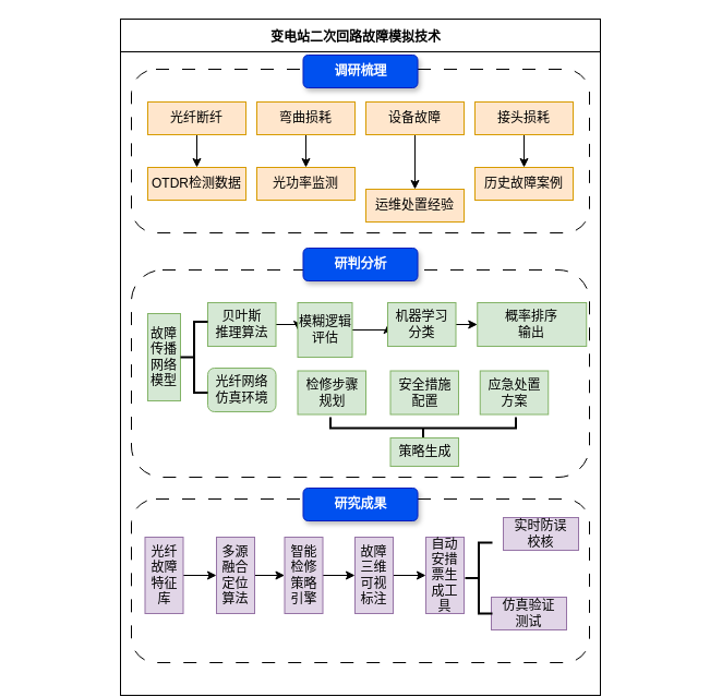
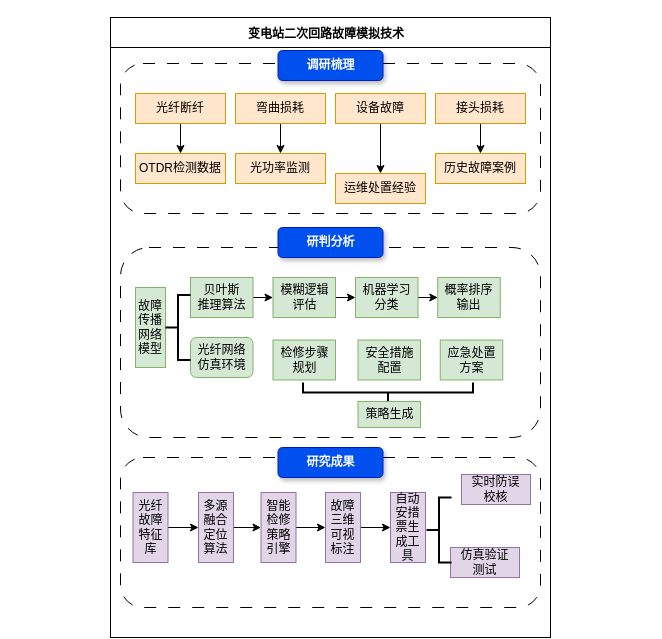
  <mxCell id="0" />
  <mxCell id="1" parent="0" />
  <mxCell id="2" value="" style="rounded=0;whiteSpace=wrap;html=1;rotation=90;glass=0;" vertex="1" parent="1"><mxGeometry x="20" y="107" width="620" height="440" as="geometry" /></mxCell>
  <mxCell id="3" value="" style="endArrow=none;html=1;rounded=0;" edge="1" parent="1"><mxGeometry width="50" height="50" relative="1" as="geometry"><mxPoint x="110" y="47" as="sourcePoint" /><mxPoint x="550" y="47" as="targetPoint" /></mxGeometry></mxCell>
  <mxCell id="4" value="&lt;b&gt;变电站二次回路故障模拟技术&lt;/b&gt;" style="text;whiteSpace=wrap;html=1;" vertex="1" parent="1"><mxGeometry x="246" y="20" width="168" height="30" as="geometry" /></mxCell>
  <mxCell id="5" value="" style="rounded=1;whiteSpace=wrap;html=1;dashed=1;dashPattern=12 12;" vertex="1" parent="1"><mxGeometry x="120" y="63" width="420" height="150" as="geometry" /></mxCell>
  <mxCell id="6" value="&lt;b&gt;调研梳理&lt;/b&gt;" style="whiteSpace=wrap;html=1;rounded=1;glass=0;fillColor=#0050ef;fontColor=#ffffff;strokeColor=#001DBC;shadow=1;gradientColor=none;" vertex="1" parent="1"><mxGeometry x="277.5" y="50" width="105" height="30" as="geometry" /></mxCell>
  <mxCell id="7" style="edgeStyle=orthogonalEdgeStyle;rounded=0;orthogonalLoop=1;jettySize=auto;html=1;exitX=0.5;exitY=1;exitDx=0;exitDy=0;entryX=0.5;entryY=0;entryDx=0;entryDy=0;" edge="1" parent="1" source="8" target="11"><mxGeometry relative="1" as="geometry" /></mxCell>
  <mxCell id="8" value="光纤断纤" style="rounded=0;whiteSpace=wrap;html=1;fillColor=#ffe6cc;strokeColor=#d79b00;" vertex="1" parent="1"><mxGeometry x="135" y="93" width="90" height="30" as="geometry" /></mxCell>
  <mxCell id="9" value="运维处置经验" style="rounded=0;whiteSpace=wrap;html=1;fillColor=#ffe6cc;strokeColor=#d79b00;" vertex="1" parent="1"><mxGeometry x="335" y="173" width="90" height="30" as="geometry" /></mxCell>
  <mxCell id="10" value="光功率监测" style="rounded=0;whiteSpace=wrap;html=1;fillColor=#ffe6cc;strokeColor=#d79b00;" vertex="1" parent="1"><mxGeometry x="235" y="153" width="90" height="30" as="geometry" /></mxCell>
  <mxCell id="11" value="OTDR检测数据" style="rounded=0;whiteSpace=wrap;html=1;fillColor=#ffe6cc;strokeColor=#d79b00;" vertex="1" parent="1"><mxGeometry x="135" y="153" width="90" height="30" as="geometry" /></mxCell>
  <mxCell id="12" style="edgeStyle=orthogonalEdgeStyle;rounded=0;orthogonalLoop=1;jettySize=auto;html=1;exitX=0.5;exitY=1;exitDx=0;exitDy=0;entryX=0.5;entryY=0;entryDx=0;entryDy=0;" edge="1" parent="1" source="13" target="10"><mxGeometry relative="1" as="geometry" /></mxCell>
  <mxCell id="13" value="弯曲损耗" style="rounded=0;whiteSpace=wrap;html=1;fillColor=#ffe6cc;strokeColor=#d79b00;" vertex="1" parent="1"><mxGeometry x="235" y="93" width="90" height="30" as="geometry" /></mxCell>
  <mxCell id="14" style="edgeStyle=orthogonalEdgeStyle;rounded=0;orthogonalLoop=1;jettySize=auto;html=1;exitX=0.5;exitY=1;exitDx=0;exitDy=0;entryX=0.5;entryY=0;entryDx=0;entryDy=0;" edge="1" parent="1" source="15" target="9"><mxGeometry relative="1" as="geometry" /></mxCell>
  <mxCell id="15" value="设备故障" style="rounded=0;whiteSpace=wrap;html=1;fillColor=#ffe6cc;strokeColor=#d79b00;" vertex="1" parent="1"><mxGeometry x="335" y="93" width="90" height="30" as="geometry" /></mxCell>
  <mxCell id="16" style="edgeStyle=orthogonalEdgeStyle;rounded=0;orthogonalLoop=1;jettySize=auto;html=1;exitX=0.5;exitY=1;exitDx=0;exitDy=0;entryX=0.5;entryY=0;entryDx=0;entryDy=0;" edge="1" parent="1" source="17" target="18"><mxGeometry relative="1" as="geometry" /></mxCell>
  <mxCell id="17" value="接头损耗" style="rounded=0;whiteSpace=wrap;html=1;fillColor=#ffe6cc;strokeColor=#d79b00;" vertex="1" parent="1"><mxGeometry x="435" y="93" width="90" height="30" as="geometry" /></mxCell>
  <mxCell id="18" value="历史故障案例" style="rounded=0;whiteSpace=wrap;html=1;fillColor=#ffe6cc;strokeColor=#d79b00;" vertex="1" parent="1"><mxGeometry x="435" y="153" width="90" height="30" as="geometry" /></mxCell>
  <mxCell id="19" value="" style="rounded=1;whiteSpace=wrap;html=1;dashed=1;dashPattern=12 12;" vertex="1" parent="1"><mxGeometry x="120" y="247" width="420" height="190" as="geometry" /></mxCell>
  <mxCell id="20" value="&lt;b&gt;研判分析&lt;/b&gt;" style="whiteSpace=wrap;html=1;rounded=1;glass=0;fillColor=#0050ef;fontColor=#ffffff;strokeColor=#001DBC;shadow=1;gradientColor=none;" vertex="1" parent="1"><mxGeometry x="277.5" y="227" width="105" height="30" as="geometry" /></mxCell>
  <mxCell id="21" value="故障传播网络模型" style="rounded=0;whiteSpace=wrap;html=1;fillColor=#d5e8d4;strokeColor=#82b366;" vertex="1" parent="1"><mxGeometry x="135" y="287" width="30" height="80" as="geometry" /></mxCell>
  <mxCell id="22" value="&lt;div&gt;光纤网络&lt;/div&gt;&lt;div&gt;仿真环境&lt;/div&gt;" style="whiteSpace=wrap;html=1;fillColor=#d5e8d4;strokeColor=#82b366;rounded=1;" vertex="1" parent="1"><mxGeometry x="190" y="337" width="62.5" height="40" as="geometry" /></mxCell>
  <mxCell id="23" style="edgeStyle=orthogonalEdgeStyle;rounded=0;orthogonalLoop=1;jettySize=auto;html=1;exitX=1;exitY=0.5;exitDx=0;exitDy=0;entryX=0;entryY=0.5;entryDx=0;entryDy=0;" edge="1" parent="1" source="24" target="27"><mxGeometry relative="1" as="geometry" /></mxCell>
  <mxCell id="24" value="&lt;div&gt;贝叶斯&lt;/div&gt;&lt;div&gt;推理算法&lt;/div&gt;" style="rounded=0;whiteSpace=wrap;html=1;fillColor=#d5e8d4;strokeColor=#82b366;" vertex="1" parent="1"><mxGeometry x="190" y="277" width="62.5" height="40" as="geometry" /></mxCell>
  <mxCell id="25" value="" style="strokeWidth=2;html=1;shape=mxgraph.flowchart.annotation_2;align=left;labelPosition=right;pointerEvents=1;rotation=0;" vertex="1" parent="1"><mxGeometry x="165" y="294.5" width="25" height="65" as="geometry" /></mxCell>
  <mxCell id="26" style="edgeStyle=orthogonalEdgeStyle;rounded=0;orthogonalLoop=1;jettySize=auto;html=1;exitX=1;exitY=0.5;exitDx=0;exitDy=0;entryX=0;entryY=0.5;entryDx=0;entryDy=0;" edge="1" parent="1" source="27" target="29"><mxGeometry relative="1" as="geometry" /></mxCell>
- <mxCell id="27" value="&lt;div&gt;模糊逻辑&lt;/div&gt;&lt;div&gt;评估&lt;/div&gt;" style="rounded=0;whiteSpace=wrap;html=1;fillColor=#d5e8d4;strokeColor=#82b366;" vertex="1" parent="1"><mxGeometry x="272.5" y="277" width="50" height="50" as="geometry" /></mxCell>
+ <mxCell id="27" value="&lt;div&gt;模糊逻辑&lt;/div&gt;&lt;div&gt;评估&lt;/div&gt;" style="rounded=0;whiteSpace=wrap;html=1;fillColor=#d5e8d4;strokeColor=#82b366;" vertex="1" parent="1"><mxGeometry x="272.5" y="277" width="62.5" height="40" as="geometry" /></mxCell>
  <mxCell id="28" style="edgeStyle=orthogonalEdgeStyle;rounded=0;orthogonalLoop=1;jettySize=auto;html=1;exitX=1;exitY=0.5;exitDx=0;exitDy=0;entryX=0;entryY=0.5;entryDx=0;entryDy=0;" edge="1" parent="1" source="29" target="30"><mxGeometry relative="1" as="geometry" /></mxCell>
  <mxCell id="29" value="&lt;div&gt;机器学习&lt;/div&gt;&lt;div&gt;分类&lt;/div&gt;" style="rounded=0;whiteSpace=wrap;html=1;fillColor=#d5e8d4;strokeColor=#82b366;" vertex="1" parent="1"><mxGeometry x="355" y="277" width="62.5" height="40" as="geometry" /></mxCell>
- <mxCell id="30" value="&lt;div&gt;概率排序&lt;/div&gt;&lt;div&gt;输出&lt;/div&gt;" style="rounded=0;whiteSpace=wrap;html=1;fillColor=#d5e8d4;strokeColor=#82b366;" vertex="1" parent="1"><mxGeometry x="437.25" y="277" width="100" height="40" as="geometry" /></mxCell>
+ <mxCell id="30" value="&lt;div&gt;概率排序&lt;/div&gt;&lt;div&gt;输出&lt;/div&gt;" style="rounded=0;whiteSpace=wrap;html=1;fillColor=#d5e8d4;strokeColor=#82b366;" vertex="1" parent="1"><mxGeometry x="437.25" y="277" width="62.5" height="40" as="geometry" /></mxCell>
  <mxCell id="31" value="&lt;div&gt;检修步骤&lt;/div&gt;&lt;div&gt;规划&lt;/div&gt;" style="rounded=0;whiteSpace=wrap;html=1;fillColor=#d5e8d4;strokeColor=#82b366;" vertex="1" parent="1"><mxGeometry x="272.5" y="339.5" width="62.5" height="40" as="geometry" /></mxCell>
  <mxCell id="32" value="&lt;div&gt;安全措施&lt;/div&gt;&lt;div&gt;配置&lt;/div&gt;" style="rounded=0;whiteSpace=wrap;html=1;fillColor=#d5e8d4;strokeColor=#82b366;" vertex="1" parent="1"><mxGeometry x="357.5" y="339.5" width="62.5" height="40" as="geometry" /></mxCell>
  <mxCell id="33" value="&lt;div&gt;应急处置&lt;/div&gt;&lt;div&gt;方案&lt;/div&gt;" style="rounded=0;whiteSpace=wrap;html=1;fillColor=#d5e8d4;strokeColor=#82b366;" vertex="1" parent="1"><mxGeometry x="439.75" y="339.5" width="62.5" height="40" as="geometry" /></mxCell>
  <mxCell id="34" value="" style="strokeWidth=2;html=1;shape=mxgraph.flowchart.annotation_2;align=left;labelPosition=right;pointerEvents=1;rotation=-90;" vertex="1" parent="1"><mxGeometry x="377.5" y="307" width="20" height="170" as="geometry" /></mxCell>
  <mxCell id="35" value="策略生成" style="rounded=0;whiteSpace=wrap;html=1;fillColor=#d5e8d4;strokeColor=#82b366;" vertex="1" parent="1"><mxGeometry x="357.5" y="401" width="62.5" height="26" as="geometry" /></mxCell>
  <mxCell id="36" value="" style="rounded=1;whiteSpace=wrap;html=1;dashed=1;dashPattern=12 12;" vertex="1" parent="1"><mxGeometry x="120" y="457" width="420" height="150" as="geometry" /></mxCell>
  <mxCell id="37" value="&lt;b&gt;研究成果&lt;/b&gt;" style="whiteSpace=wrap;html=1;rounded=1;glass=0;fillColor=#0050ef;fontColor=#ffffff;strokeColor=#001DBC;shadow=1;gradientColor=none;" vertex="1" parent="1"><mxGeometry x="277.5" y="447" width="105" height="30" as="geometry" /></mxCell>
  <mxCell id="38" style="edgeStyle=orthogonalEdgeStyle;rounded=0;orthogonalLoop=1;jettySize=auto;html=1;exitX=1;exitY=0.5;exitDx=0;exitDy=0;entryX=0;entryY=0.5;entryDx=0;entryDy=0;" edge="1" parent="1" source="39" target="41"><mxGeometry relative="1" as="geometry" /></mxCell>
  <mxCell id="39" value="&lt;div&gt;光纤故障&lt;/div&gt;&lt;div&gt;特征库&lt;/div&gt;" style="rounded=0;whiteSpace=wrap;html=1;fillColor=#e1d5e7;strokeColor=#9673a6;" vertex="1" parent="1"><mxGeometry x="132.5" y="492" width="35" height="70" as="geometry" /></mxCell>
  <mxCell id="40" style="edgeStyle=orthogonalEdgeStyle;rounded=0;orthogonalLoop=1;jettySize=auto;html=1;exitX=1;exitY=0.5;exitDx=0;exitDy=0;entryX=0;entryY=0.5;entryDx=0;entryDy=0;" edge="1" parent="1" source="41" target="43"><mxGeometry relative="1" as="geometry" /></mxCell>
  <mxCell id="41" value="多源融合定位算法" style="rounded=0;whiteSpace=wrap;html=1;fillColor=#e1d5e7;strokeColor=#9673a6;" vertex="1" parent="1"><mxGeometry x="198" y="492" width="35" height="70" as="geometry" /></mxCell>
  <mxCell id="42" style="edgeStyle=orthogonalEdgeStyle;rounded=0;orthogonalLoop=1;jettySize=auto;html=1;exitX=1;exitY=0.5;exitDx=0;exitDy=0;entryX=0;entryY=0.5;entryDx=0;entryDy=0;" edge="1" parent="1" source="43" target="46"><mxGeometry relative="1" as="geometry" /></mxCell>
  <mxCell id="43" value="智能检修策略引擎" style="rounded=0;whiteSpace=wrap;html=1;fillColor=#e1d5e7;strokeColor=#9673a6;" vertex="1" parent="1"><mxGeometry x="260.5" y="492" width="35" height="70" as="geometry" /></mxCell>
  <mxCell id="44" value="自动安措票生成工具" style="rounded=0;whiteSpace=wrap;html=1;fillColor=#e1d5e7;strokeColor=#9673a6;" vertex="1" parent="1"><mxGeometry x="390" y="492" width="35" height="70" as="geometry" /></mxCell>
  <mxCell id="45" style="edgeStyle=orthogonalEdgeStyle;rounded=0;orthogonalLoop=1;jettySize=auto;html=1;exitX=1;exitY=0.5;exitDx=0;exitDy=0;entryX=0;entryY=0.5;entryDx=0;entryDy=0;" edge="1" parent="1" source="46" target="44"><mxGeometry relative="1" as="geometry" /></mxCell>
  <mxCell id="46" value="故障三维可视标注" style="rounded=0;whiteSpace=wrap;html=1;fillColor=#e1d5e7;strokeColor=#9673a6;" vertex="1" parent="1"><mxGeometry x="325" y="492" width="35" height="70" as="geometry" /></mxCell>
  <mxCell id="47" value="&lt;div&gt;实时防误&lt;/div&gt;&lt;div&gt;校核&lt;/div&gt;" style="rounded=0;whiteSpace=wrap;html=1;fillColor=#e1d5e7;strokeColor=#9673a6;" vertex="1" parent="1"><mxGeometry x="461" y="474" width="69" height="30" as="geometry" /></mxCell>
  <mxCell id="48" value="&lt;div&gt;仿真验证&lt;/div&gt;&lt;div&gt;测试&lt;/div&gt;" style="rounded=0;whiteSpace=wrap;html=1;fillColor=#e1d5e7;strokeColor=#9673a6;" vertex="1" parent="1"><mxGeometry x="450" y="547" width="69" height="30" as="geometry" /></mxCell>
  <mxCell id="49" value="" style="strokeWidth=2;html=1;shape=mxgraph.flowchart.annotation_2;align=left;labelPosition=right;pointerEvents=1;rotation=0;" vertex="1" parent="1"><mxGeometry x="426" y="497" width="25" height="65" as="geometry" /></mxCell>
